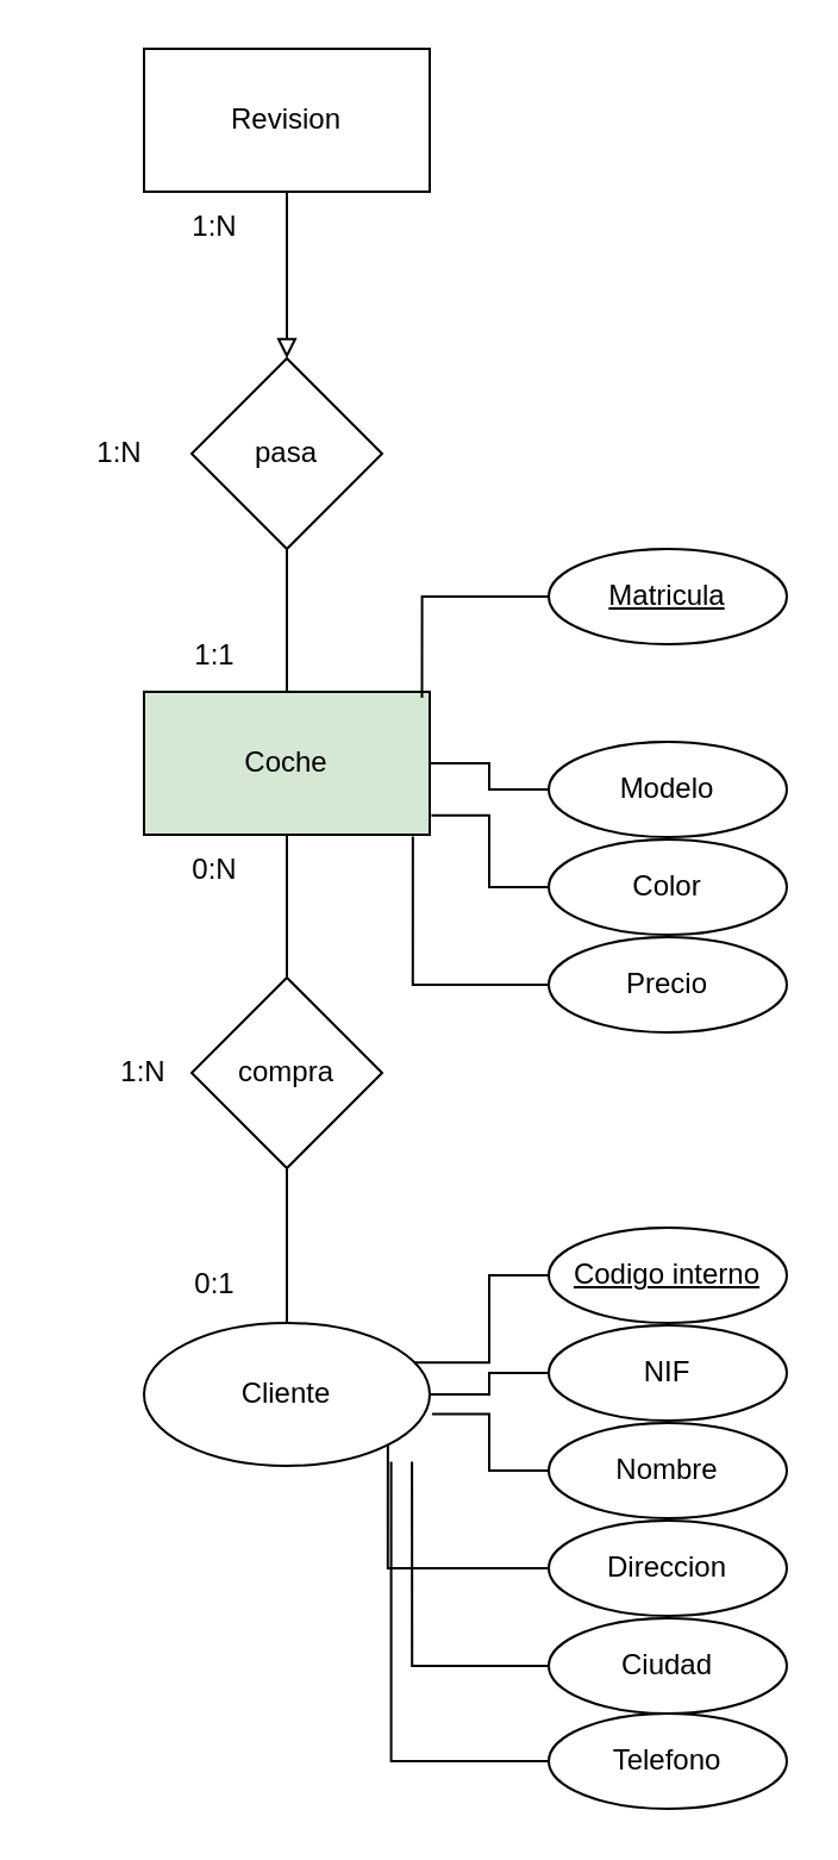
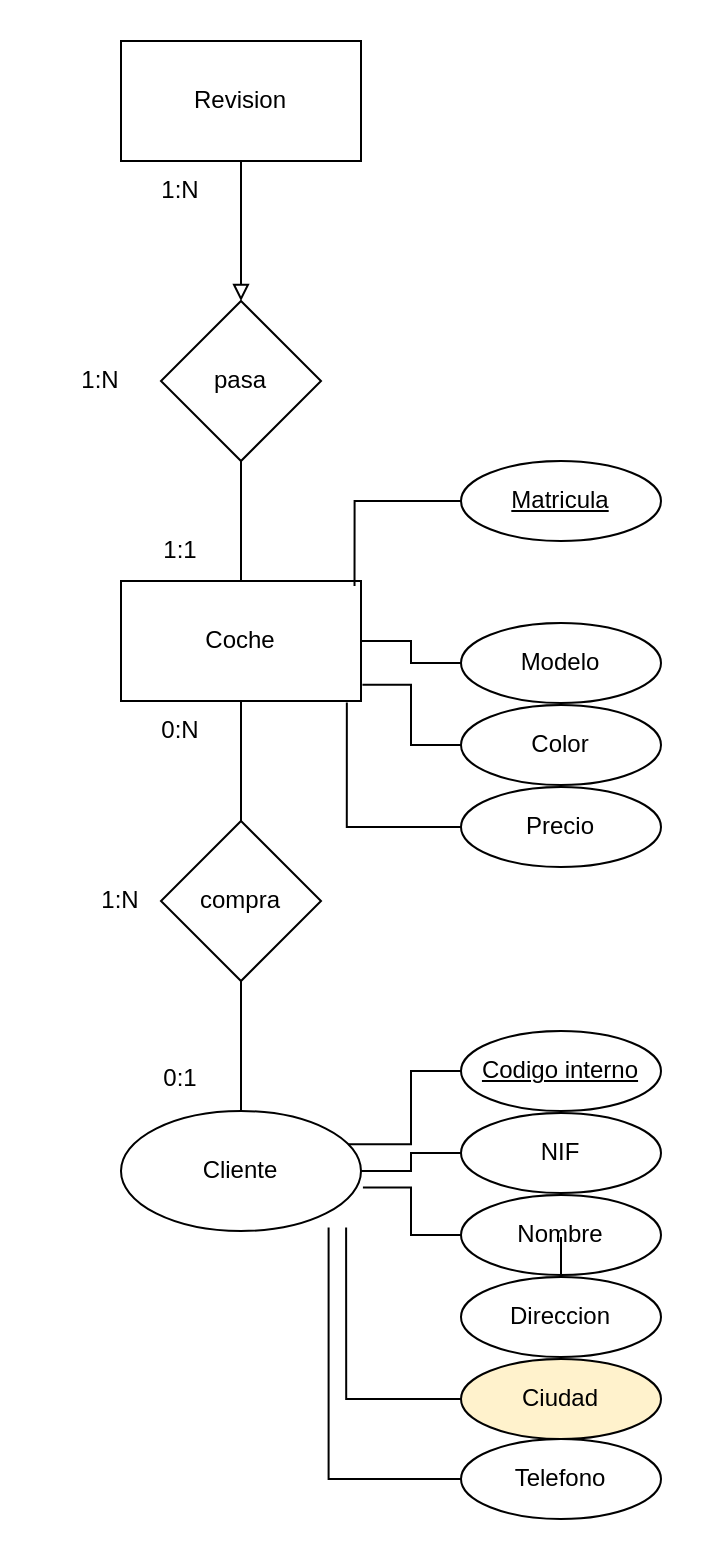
  <mxCell id="0" />
  <mxCell id="1" parent="0" />
  <mxCell id="2" value="Cliente" style="ellipse;whiteSpace=wrap;html=1;" vertex="1" parent="1"><mxGeometry x="60" y="555" width="120" height="60" as="geometry" /></mxCell>
  <mxCell id="3" style="edgeStyle=orthogonalEdgeStyle;rounded=0;orthogonalLoop=1;jettySize=auto;html=1;endArrow=none;endFill=0;" edge="1" parent="1" source="4" target="10"><mxGeometry relative="1" as="geometry" /></mxCell>
- <mxCell id="4" value="Coche" style="rounded=0;whiteSpace=wrap;html=1;fillColor=#d5e8d4;" vertex="1" parent="1"><mxGeometry x="60" y="290" width="120" height="60" as="geometry" /></mxCell>
+ <mxCell id="4" value="Coche" style="rounded=0;whiteSpace=wrap;html=1;" vertex="1" parent="1"><mxGeometry x="60" y="290" width="120" height="60" as="geometry" /></mxCell>
  <mxCell id="5" style="edgeStyle=orthogonalEdgeStyle;rounded=0;orthogonalLoop=1;jettySize=auto;html=1;endArrow=block;endFill=0;" edge="1" parent="1" source="6" target="8"><mxGeometry relative="1" as="geometry" /></mxCell>
  <mxCell id="6" value="Revision" style="rounded=0;whiteSpace=wrap;html=1;" vertex="1" parent="1"><mxGeometry x="60" y="20" width="120" height="60" as="geometry" /></mxCell>
  <mxCell id="7" style="edgeStyle=orthogonalEdgeStyle;rounded=0;orthogonalLoop=1;jettySize=auto;html=1;endArrow=none;endFill=0;" edge="1" parent="1" source="8" target="4"><mxGeometry relative="1" as="geometry" /></mxCell>
  <mxCell id="8" value="pasa" style="rhombus;whiteSpace=wrap;html=1;" vertex="1" parent="1"><mxGeometry x="80" y="150" width="80" height="80" as="geometry" /></mxCell>
  <mxCell id="9" style="edgeStyle=orthogonalEdgeStyle;rounded=0;orthogonalLoop=1;jettySize=auto;html=1;entryX=0.5;entryY=0;entryDx=0;entryDy=0;endArrow=none;endFill=0;" edge="1" parent="1" source="10" target="2"><mxGeometry relative="1" as="geometry" /></mxCell>
  <mxCell id="10" value="compra" style="rhombus;whiteSpace=wrap;html=1;" vertex="1" parent="1"><mxGeometry x="80" y="410" width="80" height="80" as="geometry" /></mxCell>
  <mxCell id="11" value="Matricula" style="ellipse;whiteSpace=wrap;html=1;align=center;fontStyle=4;" vertex="1" parent="1"><mxGeometry x="230" y="230" width="100" height="40" as="geometry" /></mxCell>
  <mxCell id="12" style="edgeStyle=orthogonalEdgeStyle;rounded=0;orthogonalLoop=1;jettySize=auto;html=1;entryX=1;entryY=0.25;entryDx=0;entryDy=0;endArrow=none;endFill=0;" edge="1" parent="1" source="13" target="2"><mxGeometry relative="1" as="geometry" /></mxCell>
  <mxCell id="13" value="Codigo interno" style="ellipse;whiteSpace=wrap;html=1;align=center;fontStyle=4;" vertex="1" parent="1"><mxGeometry x="230" y="515" width="100" height="40" as="geometry" /></mxCell>
  <mxCell id="14" style="edgeStyle=orthogonalEdgeStyle;rounded=0;orthogonalLoop=1;jettySize=auto;html=1;endArrow=none;endFill=0;" edge="1" parent="1" source="15" target="2"><mxGeometry relative="1" as="geometry" /></mxCell>
  <mxCell id="15" value="NIF" style="ellipse;whiteSpace=wrap;html=1;align=center;" vertex="1" parent="1"><mxGeometry x="230" y="556" width="100" height="40" as="geometry" /></mxCell>
  <mxCell id="16" value="Nombre" style="ellipse;whiteSpace=wrap;html=1;align=center;" vertex="1" parent="1"><mxGeometry x="230" y="597" width="100" height="40" as="geometry" /></mxCell>
- <mxCell id="17" style="edgeStyle=orthogonalEdgeStyle;rounded=0;orthogonalLoop=1;jettySize=auto;html=1;entryX=1;entryY=1;entryDx=0;entryDy=0;endArrow=none;endFill=0;" edge="1" parent="1" source="18" target="2"><mxGeometry relative="1" as="geometry" /></mxCell>
+ <mxCell id="17" style="edgeStyle=orthogonalEdgeStyle;rounded=0;orthogonalLoop=1;jettySize=auto;html=1;endArrow=none;endFill=0;" edge="1" parent="1" source="18" target="16"><mxGeometry relative="1" as="geometry" /></mxCell>
  <mxCell id="18" value="Direccion" style="ellipse;whiteSpace=wrap;html=1;align=center;" vertex="1" parent="1"><mxGeometry x="230" y="638" width="100" height="40" as="geometry" /></mxCell>
- <mxCell id="19" value="Ciudad" style="ellipse;whiteSpace=wrap;html=1;align=center;" vertex="1" parent="1"><mxGeometry x="230" y="679" width="100" height="40" as="geometry" /></mxCell>
+ <mxCell id="19" value="Ciudad" style="ellipse;whiteSpace=wrap;html=1;align=center;fillColor=#fff2cc;" vertex="1" parent="1"><mxGeometry x="230" y="679" width="100" height="40" as="geometry" /></mxCell>
  <mxCell id="20" value="Telefono" style="ellipse;whiteSpace=wrap;html=1;align=center;" vertex="1" parent="1"><mxGeometry x="230" y="719" width="100" height="40" as="geometry" /></mxCell>
  <mxCell id="21" style="edgeStyle=orthogonalEdgeStyle;rounded=0;orthogonalLoop=1;jettySize=auto;html=1;endArrow=none;endFill=0;" edge="1" parent="1" source="22" target="4"><mxGeometry relative="1" as="geometry" /></mxCell>
  <mxCell id="22" value="Modelo" style="ellipse;whiteSpace=wrap;html=1;align=center;" vertex="1" parent="1"><mxGeometry x="230" y="311" width="100" height="40" as="geometry" /></mxCell>
  <mxCell id="23" value="Color" style="ellipse;whiteSpace=wrap;html=1;align=center;" vertex="1" parent="1"><mxGeometry x="230" y="352" width="100" height="40" as="geometry" /></mxCell>
  <mxCell id="24" value="Precio" style="ellipse;whiteSpace=wrap;html=1;align=center;" vertex="1" parent="1"><mxGeometry x="230" y="393" width="100" height="40" as="geometry" /></mxCell>
  <mxCell id="25" style="edgeStyle=orthogonalEdgeStyle;rounded=0;orthogonalLoop=1;jettySize=auto;html=1;entryX=1.008;entryY=0.637;entryDx=0;entryDy=0;entryPerimeter=0;endArrow=none;endFill=0;" edge="1" parent="1" source="16" target="2"><mxGeometry relative="1" as="geometry" /></mxCell>
  <mxCell id="26" style="edgeStyle=orthogonalEdgeStyle;rounded=0;orthogonalLoop=1;jettySize=auto;html=1;entryX=0.938;entryY=0.97;entryDx=0;entryDy=0;entryPerimeter=0;endArrow=none;endFill=0;" edge="1" parent="1" source="19" target="2"><mxGeometry relative="1" as="geometry" /></mxCell>
  <mxCell id="27" style="edgeStyle=orthogonalEdgeStyle;rounded=0;orthogonalLoop=1;jettySize=auto;html=1;entryX=0.865;entryY=0.97;entryDx=0;entryDy=0;entryPerimeter=0;endArrow=none;endFill=0;" edge="1" parent="1" source="20" target="2"><mxGeometry relative="1" as="geometry" /></mxCell>
  <mxCell id="28" style="edgeStyle=orthogonalEdgeStyle;rounded=0;orthogonalLoop=1;jettySize=auto;html=1;entryX=0.941;entryY=1.013;entryDx=0;entryDy=0;entryPerimeter=0;endArrow=none;endFill=0;" edge="1" parent="1" source="24" target="4"><mxGeometry relative="1" as="geometry" /></mxCell>
  <mxCell id="29" style="edgeStyle=orthogonalEdgeStyle;rounded=0;orthogonalLoop=1;jettySize=auto;html=1;entryX=1.006;entryY=0.865;entryDx=0;entryDy=0;entryPerimeter=0;endArrow=none;endFill=0;" edge="1" parent="1" source="23" target="4"><mxGeometry relative="1" as="geometry" /></mxCell>
  <mxCell id="30" style="edgeStyle=orthogonalEdgeStyle;rounded=0;orthogonalLoop=1;jettySize=auto;html=1;entryX=0.973;entryY=0.041;entryDx=0;entryDy=0;entryPerimeter=0;endArrow=none;endFill=0;" edge="1" parent="1" source="11" target="4"><mxGeometry relative="1" as="geometry" /></mxCell>
  <mxCell id="31" value="0:N" style="text;html=1;strokeColor=none;fillColor=none;align=center;verticalAlign=middle;whiteSpace=wrap;rounded=0;" vertex="1" parent="1"><mxGeometry x="60" y="350" width="60" height="30" as="geometry" /></mxCell>
  <mxCell id="32" value="0:1" style="text;html=1;strokeColor=none;fillColor=none;align=center;verticalAlign=middle;whiteSpace=wrap;rounded=0;" vertex="1" parent="1"><mxGeometry x="60" y="524" width="60" height="30" as="geometry" /></mxCell>
  <mxCell id="33" value="1:N" style="text;html=1;strokeColor=none;fillColor=none;align=center;verticalAlign=middle;whiteSpace=wrap;rounded=0;" vertex="1" parent="1"><mxGeometry x="30" y="435" width="60" height="30" as="geometry" /></mxCell>
  <mxCell id="34" value="1:N" style="text;html=1;strokeColor=none;fillColor=none;align=center;verticalAlign=middle;whiteSpace=wrap;rounded=0;" vertex="1" parent="1"><mxGeometry x="60" y="80" width="60" height="30" as="geometry" /></mxCell>
  <mxCell id="35" value="1:1" style="text;html=1;strokeColor=none;fillColor=none;align=center;verticalAlign=middle;whiteSpace=wrap;rounded=0;" vertex="1" parent="1"><mxGeometry x="60" y="260" width="60" height="30" as="geometry" /></mxCell>
  <mxCell id="36" value="1:N" style="text;html=1;strokeColor=none;fillColor=none;align=center;verticalAlign=middle;whiteSpace=wrap;rounded=0;" vertex="1" parent="1"><mxGeometry x="20" y="175" width="60" height="30" as="geometry" /></mxCell>
